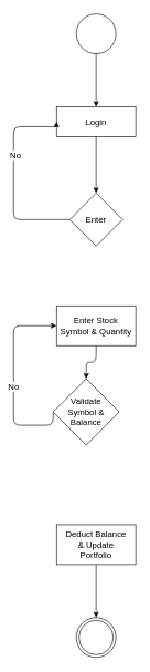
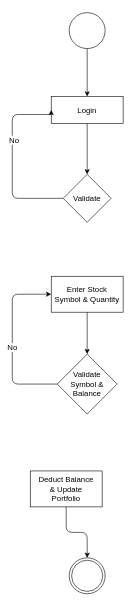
  <mxCell id="0" />
  <mxCell id="1" parent="0" />
  <mxCell id="2" value="" style="edgeStyle=none;html=1;fontSize=13;" edge="1" parent="1" source="3" target="5"><mxGeometry relative="1" as="geometry" /></mxCell>
  <mxCell id="3" value="" style="ellipse;" vertex="1" parent="1"><mxGeometry x="115" y="20" width="60" height="60" as="geometry" /></mxCell>
  <mxCell id="4" value="" style="edgeStyle=none;html=1;fontSize=13;" edge="1" parent="1" source="5" target="8"><mxGeometry relative="1" as="geometry" /></mxCell>
  <mxCell id="5" value="Login" style="whiteSpace=wrap;html=1;fillColor=none;fontSize=13;" vertex="1" parent="1"><mxGeometry x="85" y="160" width="120" height="45" as="geometry" /></mxCell>
  <mxCell id="6" style="edgeStyle=orthogonalEdgeStyle;html=1;entryX=0;entryY=0.5;entryDx=0;entryDy=0;fontSize=13;" edge="1" parent="1" source="8" target="5"><mxGeometry relative="1" as="geometry"><Array as="points"><mxPoint x="20" y="330" /><mxPoint x="20" y="190" /></Array></mxGeometry></mxCell>
  <mxCell id="7" value="No" style="edgeLabel;html=1;align=center;verticalAlign=middle;resizable=0;points=[];fontSize=13;" vertex="1" connectable="0" parent="6"><mxGeometry x="0.228" y="-2" relative="1" as="geometry"><mxPoint as="offset" /></mxGeometry></mxCell>
- <mxCell id="8" value="Enter" style="rhombus;whiteSpace=wrap;html=1;fillColor=none;fontSize=13;" vertex="1" parent="1"><mxGeometry x="105" y="290" width="80" height="80" as="geometry" /></mxCell>
+ <mxCell id="8" value="Validate" style="rhombus;whiteSpace=wrap;html=1;fillColor=none;fontSize=13;" vertex="1" parent="1"><mxGeometry x="105" y="290" width="80" height="80" as="geometry" /></mxCell>
  <mxCell id="9" value="" style="edgeStyle=orthogonalEdgeStyle;html=1;fontSize=13;" edge="1" parent="1" source="10" target="13"><mxGeometry relative="1" as="geometry" /></mxCell>
  <mxCell id="10" value="Enter Stock Symbol &amp;amp; Quantity" style="whiteSpace=wrap;html=1;fillColor=none;spacing=4;fontSize=13;" vertex="1" parent="1"><mxGeometry x="85" y="460" width="120" height="60" as="geometry" /></mxCell>
  <mxCell id="11" style="edgeStyle=orthogonalEdgeStyle;html=1;exitX=0;exitY=0.5;exitDx=0;exitDy=0;entryX=0;entryY=0.5;entryDx=0;entryDy=0;fontSize=13;" edge="1" parent="1" source="13" target="10"><mxGeometry relative="1" as="geometry"><Array as="points"><mxPoint x="20" y="640" /><mxPoint x="20" y="490" /></Array></mxGeometry></mxCell>
  <mxCell id="12" value="No" style="edgeLabel;html=1;align=center;verticalAlign=middle;resizable=0;points=[];fontSize=13;" vertex="1" connectable="0" parent="11"><mxGeometry x="-0.055" y="1" relative="1" as="geometry"><mxPoint as="offset" /></mxGeometry></mxCell>
- <mxCell id="13" value="Validate Symbol &amp;amp; Balance" style="rhombus;whiteSpace=wrap;html=1;fillColor=none;spacing=10;fontSize=13;" vertex="1" parent="1"><mxGeometry x="80" y="570" width="100" height="100" as="geometry" /></mxCell>
+ <mxCell id="13" value="Validate Symbol &amp;amp; Balance" style="rhombus;whiteSpace=wrap;html=1;fillColor=none;spacing=10;fontSize=13;" vertex="1" parent="1"><mxGeometry x="95" y="590" width="100" height="100" as="geometry" /></mxCell>
  <mxCell id="14" value="" style="edgeStyle=orthogonalEdgeStyle;html=1;fontSize=13;" edge="1" parent="1" source="15" target="16"><mxGeometry relative="1" as="geometry" /></mxCell>
- <mxCell id="15" value="Deduct Balance &amp;amp; Update Portfolio" style="whiteSpace=wrap;html=1;fillColor=none;spacing=10;fontSize=13;" vertex="1" parent="1"><mxGeometry x="85" y="790" width="120" height="60" as="geometry" /></mxCell>
+ <mxCell id="15" value="Deduct Balance &amp;amp; Update Portfolio" style="whiteSpace=wrap;html=1;fillColor=none;spacing=10;fontSize=13;" vertex="1" parent="1"><mxGeometry x="50" y="785" width="120" height="60" as="geometry" /></mxCell>
  <mxCell id="16" value="" style="ellipse;html=1;shape=endState;" vertex="1" parent="1"><mxGeometry x="115" y="930" width="60" height="60" as="geometry" /></mxCell>
